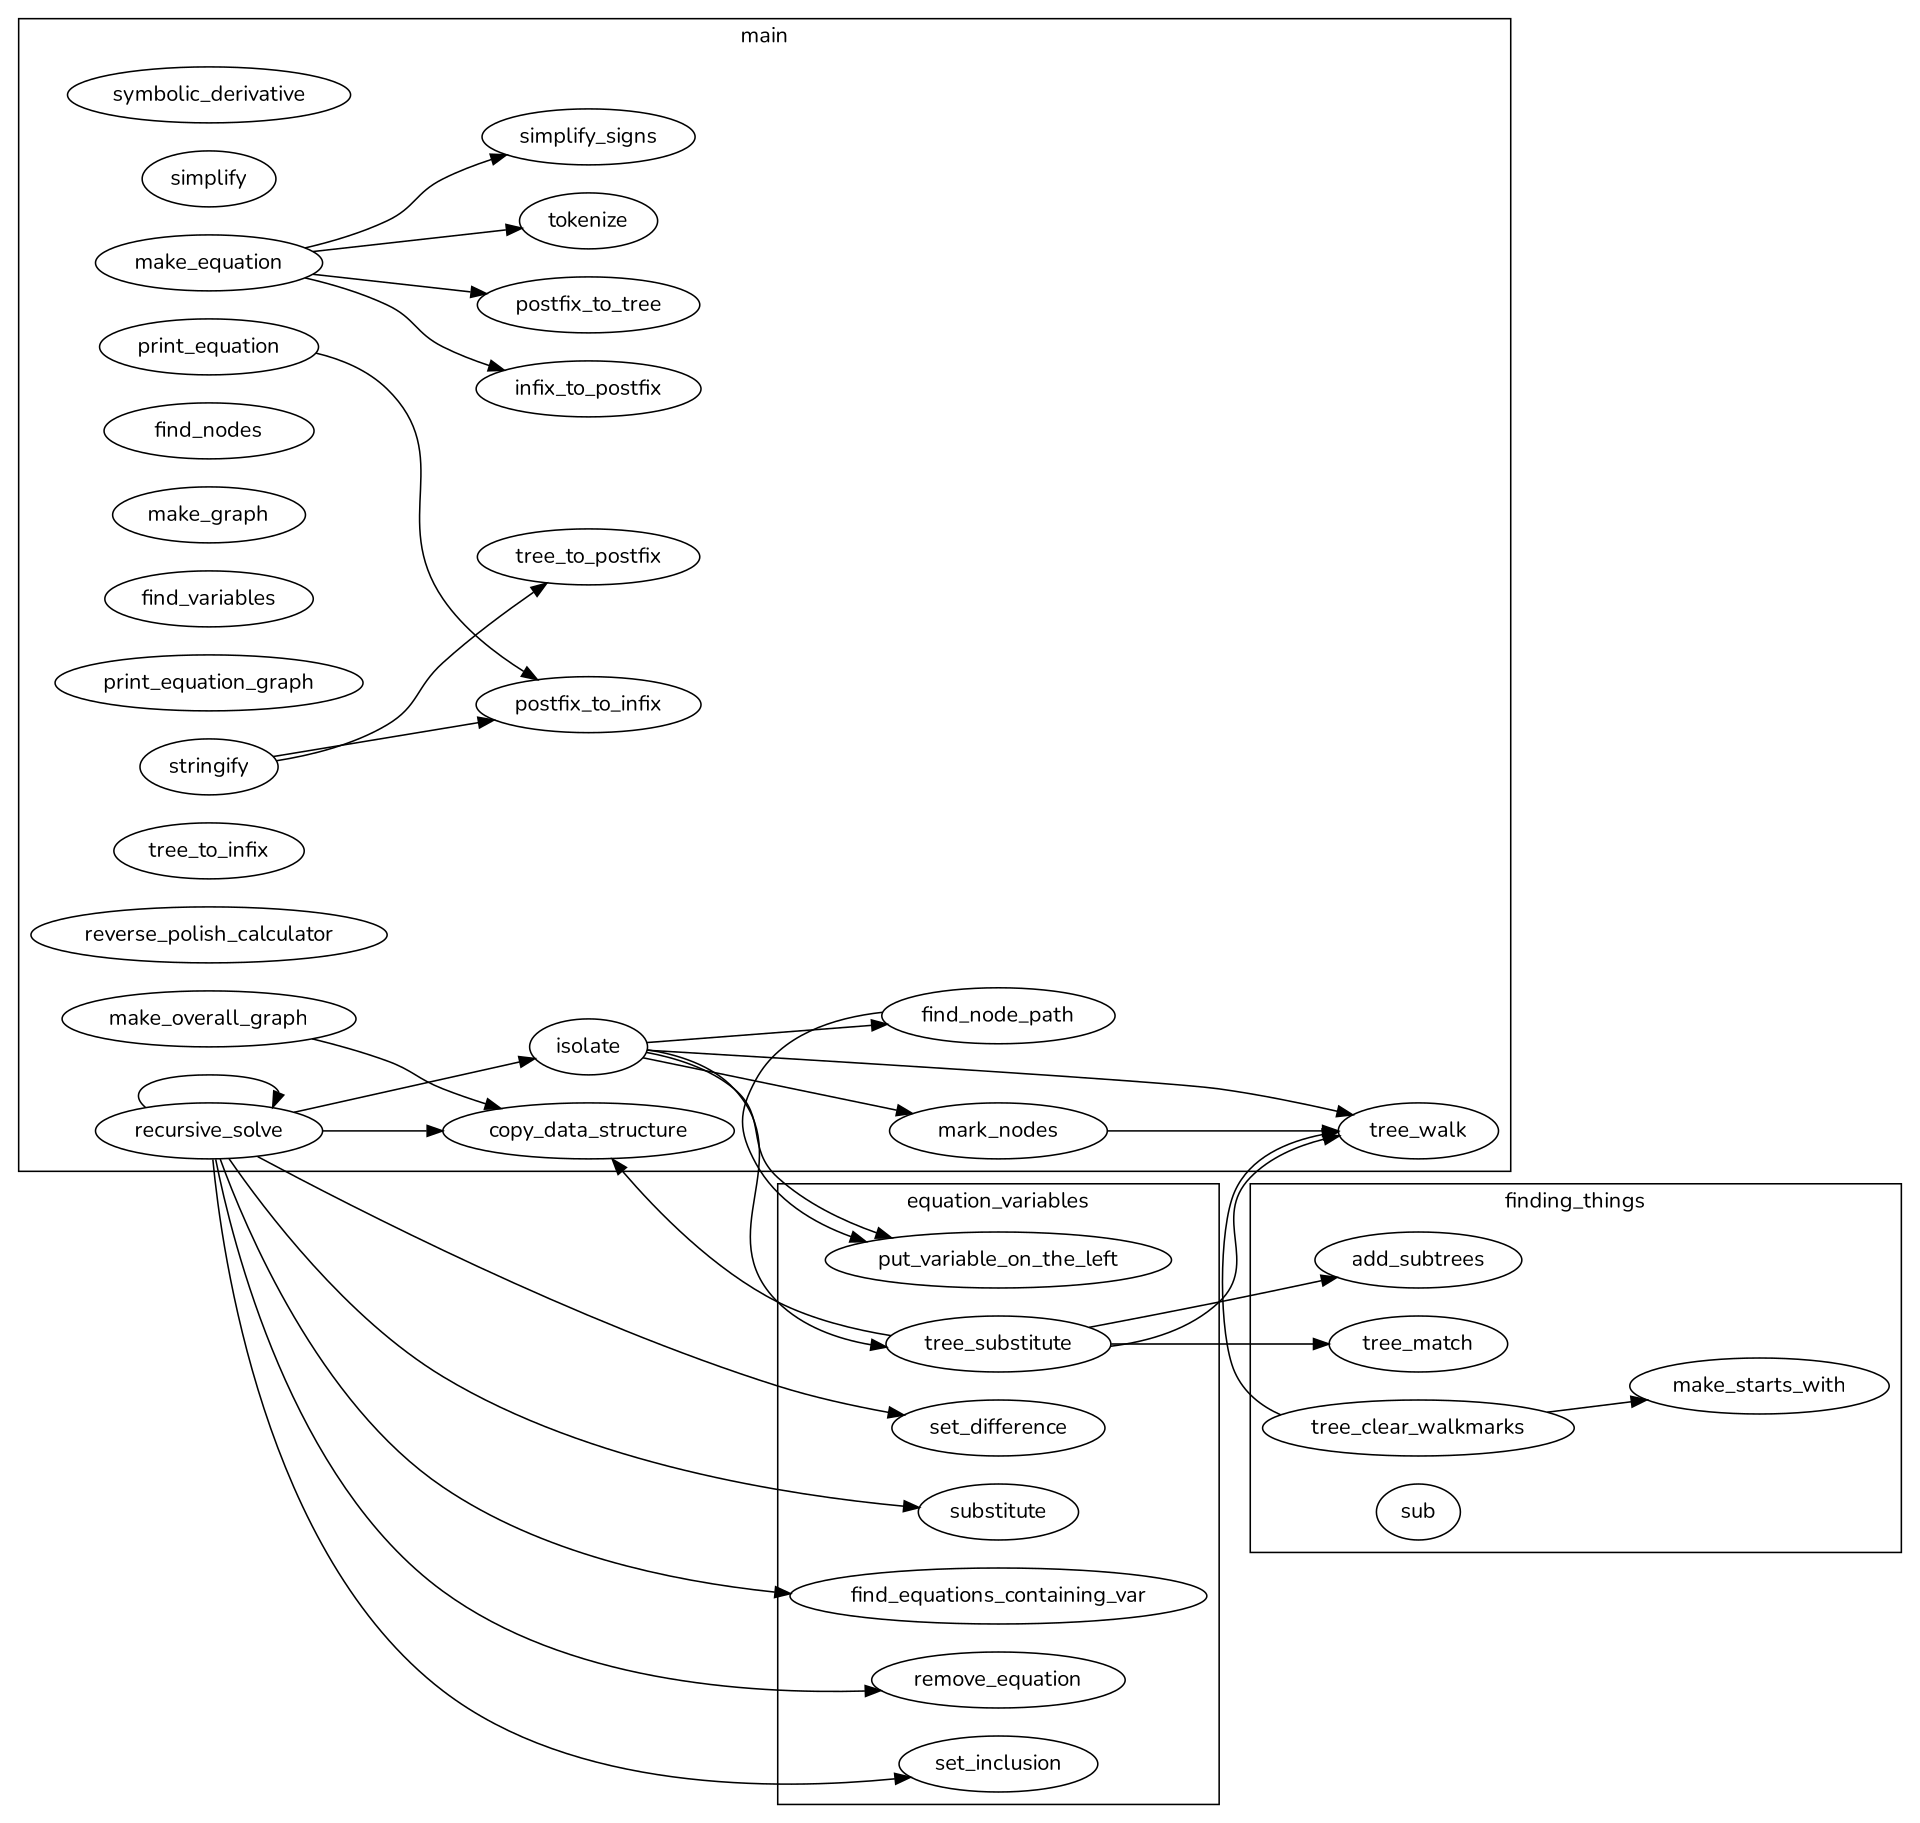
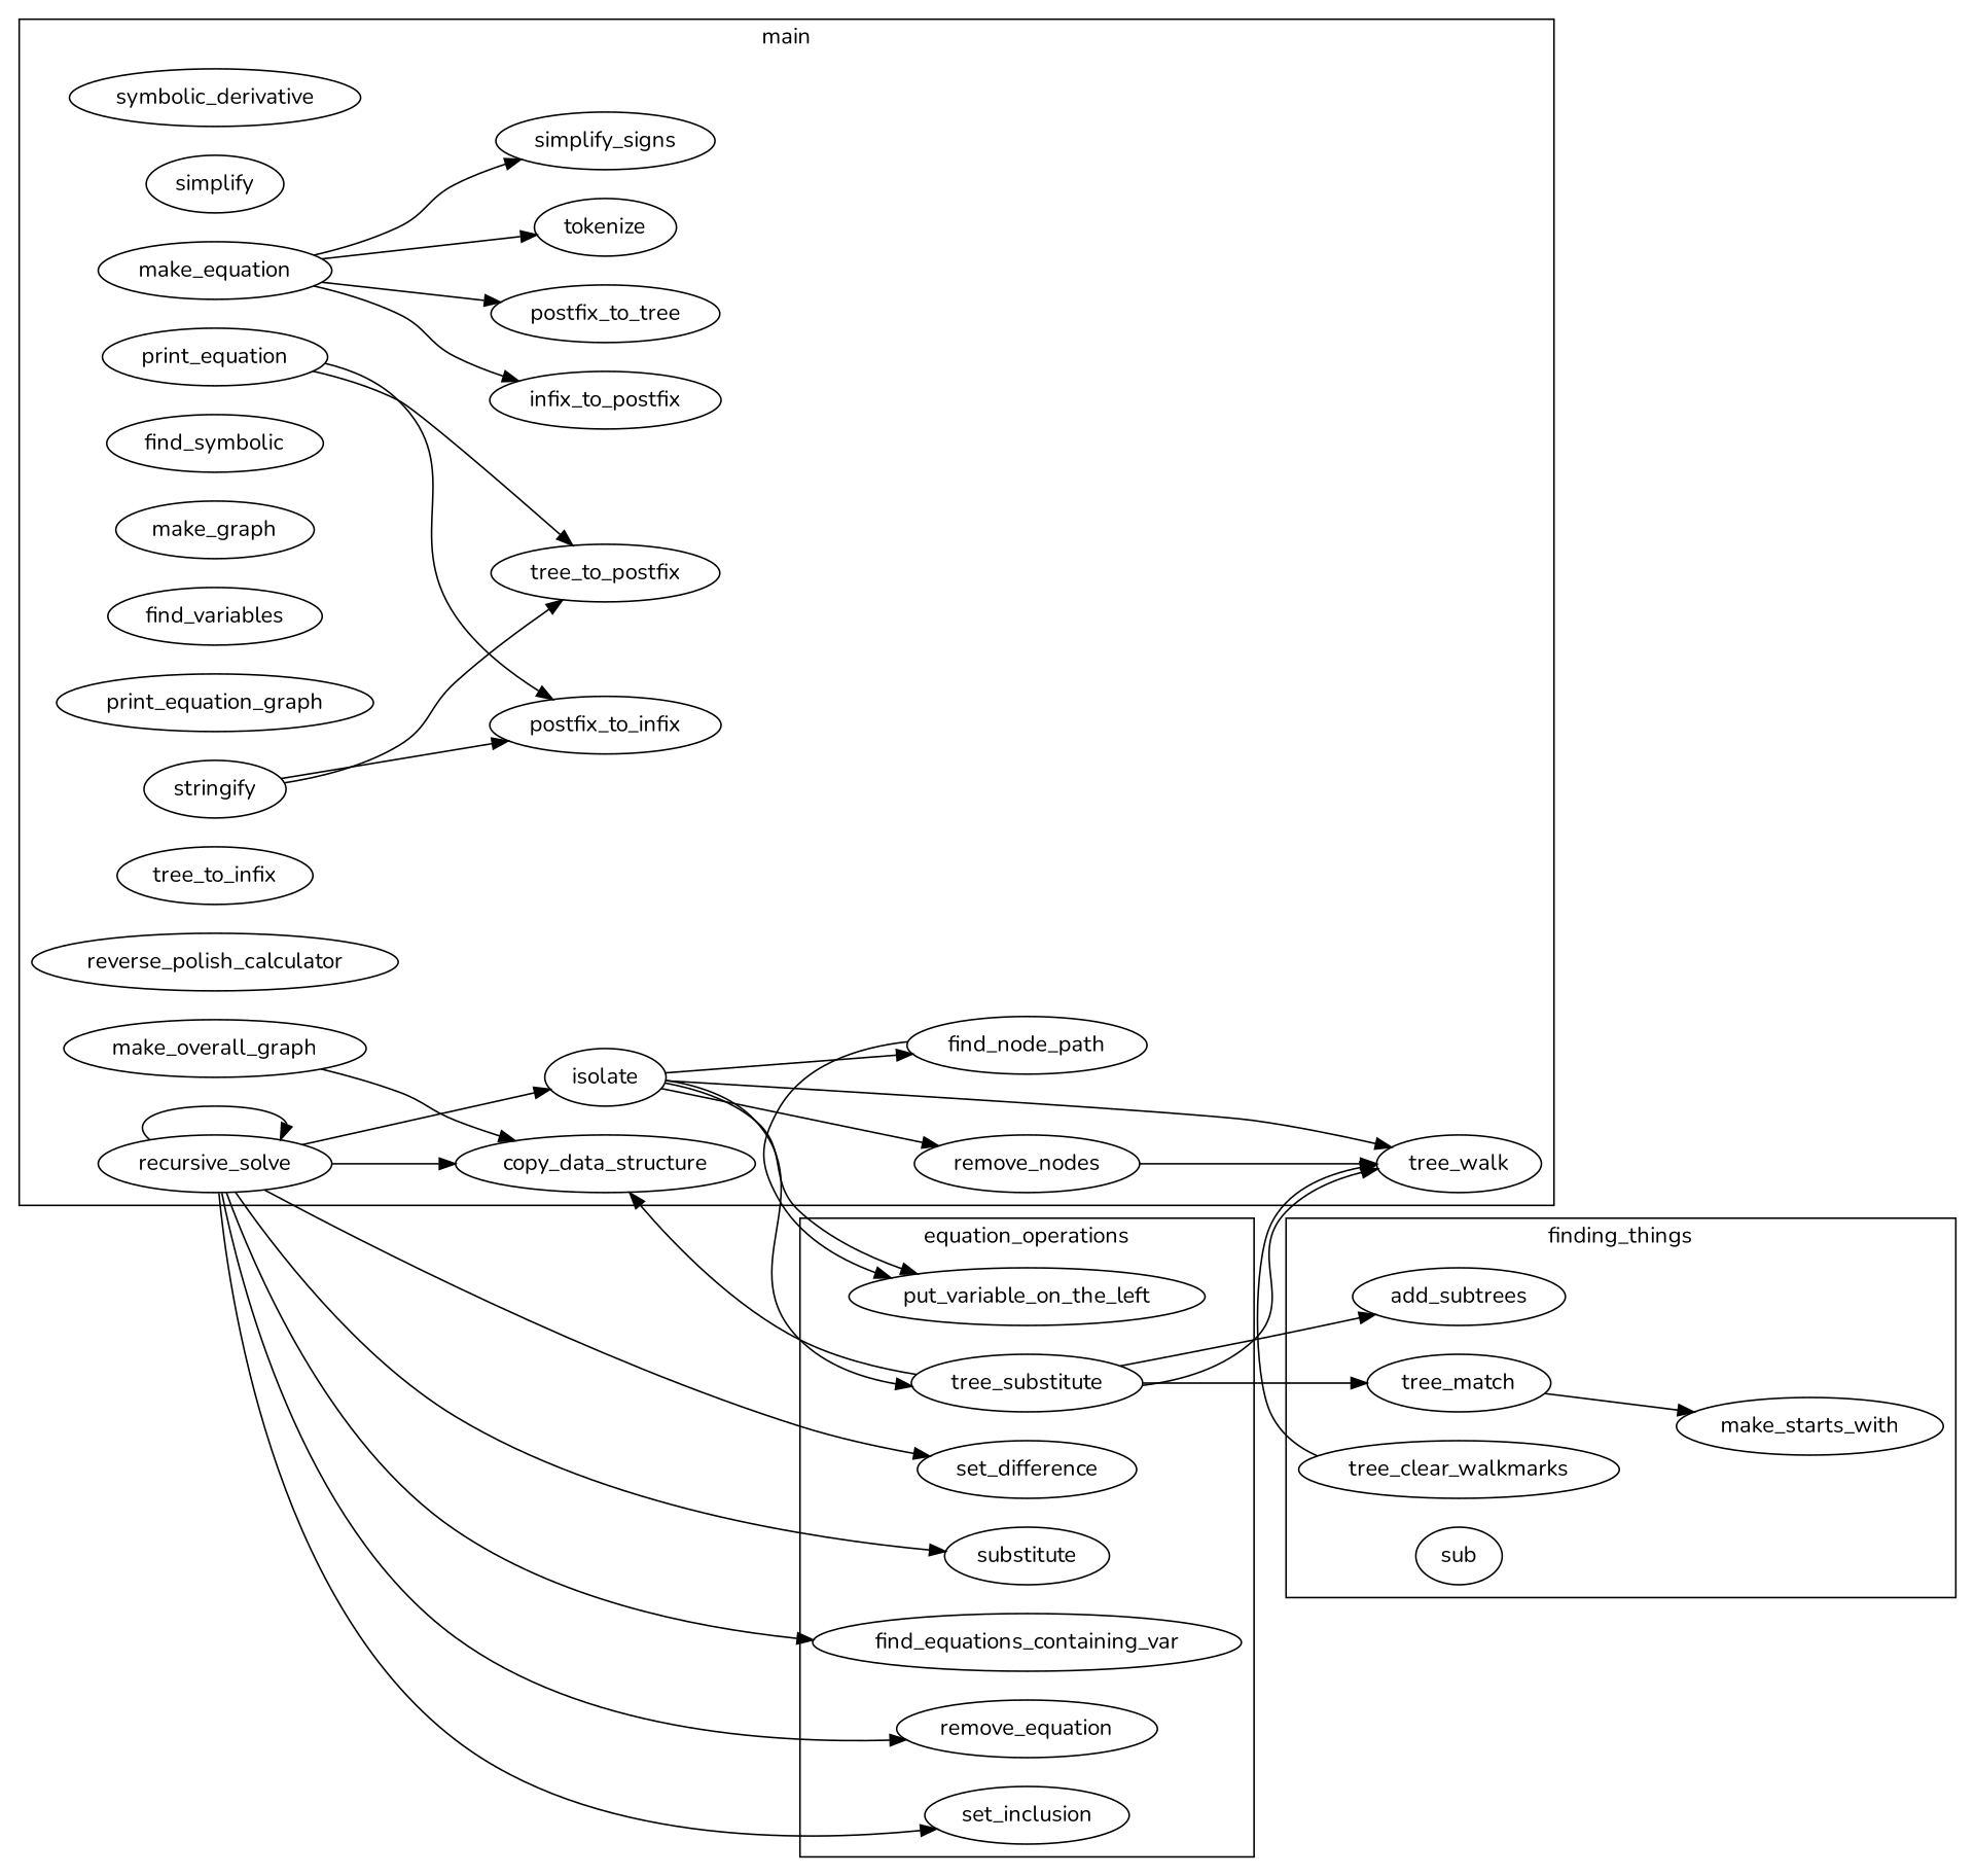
  digraph {
    fontname=Nunito
    rankdir=LR
    node [fontname=Nunito]
    edge [fontname=Nunito]
    symbolic_derivative
    simplify
    tokenize
    simplify_signs
    infix_to_postfix
    postfix_to_tree
    copy_data_structure
    postfix_to_infix
    tree_to_postfix
    make_equation
    stringify
-   mark_nodes
-   find_nodes
+   mark_nodes [label=remove_nodes]
+   find_nodes [label=find_symbolic]
    isolate
    make_graph
    find_node_path
    find_variables
    n18 [label=print_equation_graph]
    recursive_solve
    tree_to_infix
    reverse_polish_calculator
    print_equation
    make_overall_graph
    tree_walk
    tree_substitute
    put_variable_on_the_left
    substitute
    find_equations_containing_var
    remove_equation
    set_inclusion
    set_difference
    tree_match
    add_subtrees
    n34 [label=make_starts_with]
    tree_clear_walkmarks
    sub
    subgraph cluster_1 {
      label=main
      symbolic_derivative
      simplify
      tokenize
      simplify_signs
      infix_to_postfix
      postfix_to_tree
      copy_data_structure
      postfix_to_infix
      tree_to_postfix
      make_equation
      stringify
      mark_nodes
      find_nodes
      isolate
      make_graph
      find_node_path
      find_variables
      n18
      recursive_solve
      tree_to_infix
      reverse_polish_calculator
      print_equation
      make_overall_graph
      tree_walk
    }
    subgraph cluster_2 {
-     label=equation_variables
+     label=equation_operations
      tree_substitute
      put_variable_on_the_left
      substitute
      find_equations_containing_var
      remove_equation
      set_inclusion
      set_difference
    }
    subgraph cluster_3 {
      label=equation_output
    }
    subgraph cluster_4 {
      label=finding_things
      tree_match
      add_subtrees
      n34
      tree_clear_walkmarks
      sub
    }
    subgraph cluster_5 {
      label="graph"
    }
    subgraph cluster_6 {
      label=make_equation
    }
    make_equation -> tokenize
    make_equation -> simplify_signs
    make_equation -> infix_to_postfix
    make_equation -> postfix_to_tree
    stringify -> postfix_to_infix
    stringify -> tree_to_postfix
    mark_nodes -> tree_walk
    isolate -> mark_nodes
    isolate -> find_node_path
    isolate -> tree_walk
    isolate -> tree_substitute
    isolate -> put_variable_on_the_left
    find_node_path -> put_variable_on_the_left
    recursive_solve -> copy_data_structure
    recursive_solve -> isolate
    recursive_solve -> recursive_solve
    recursive_solve -> substitute
    recursive_solve -> find_equations_containing_var
    recursive_solve -> remove_equation
    recursive_solve -> set_inclusion
    recursive_solve -> set_difference
    print_equation -> postfix_to_infix
+   print_equation -> tree_to_postfix
    make_overall_graph -> copy_data_structure
    tree_substitute -> copy_data_structure
    tree_substitute -> tree_walk
    tree_substitute -> tree_match
    tree_substitute -> add_subtrees
-   tree_clear_walkmarks -> n34
+   tree_match -> n34
    tree_clear_walkmarks -> tree_walk
  }
